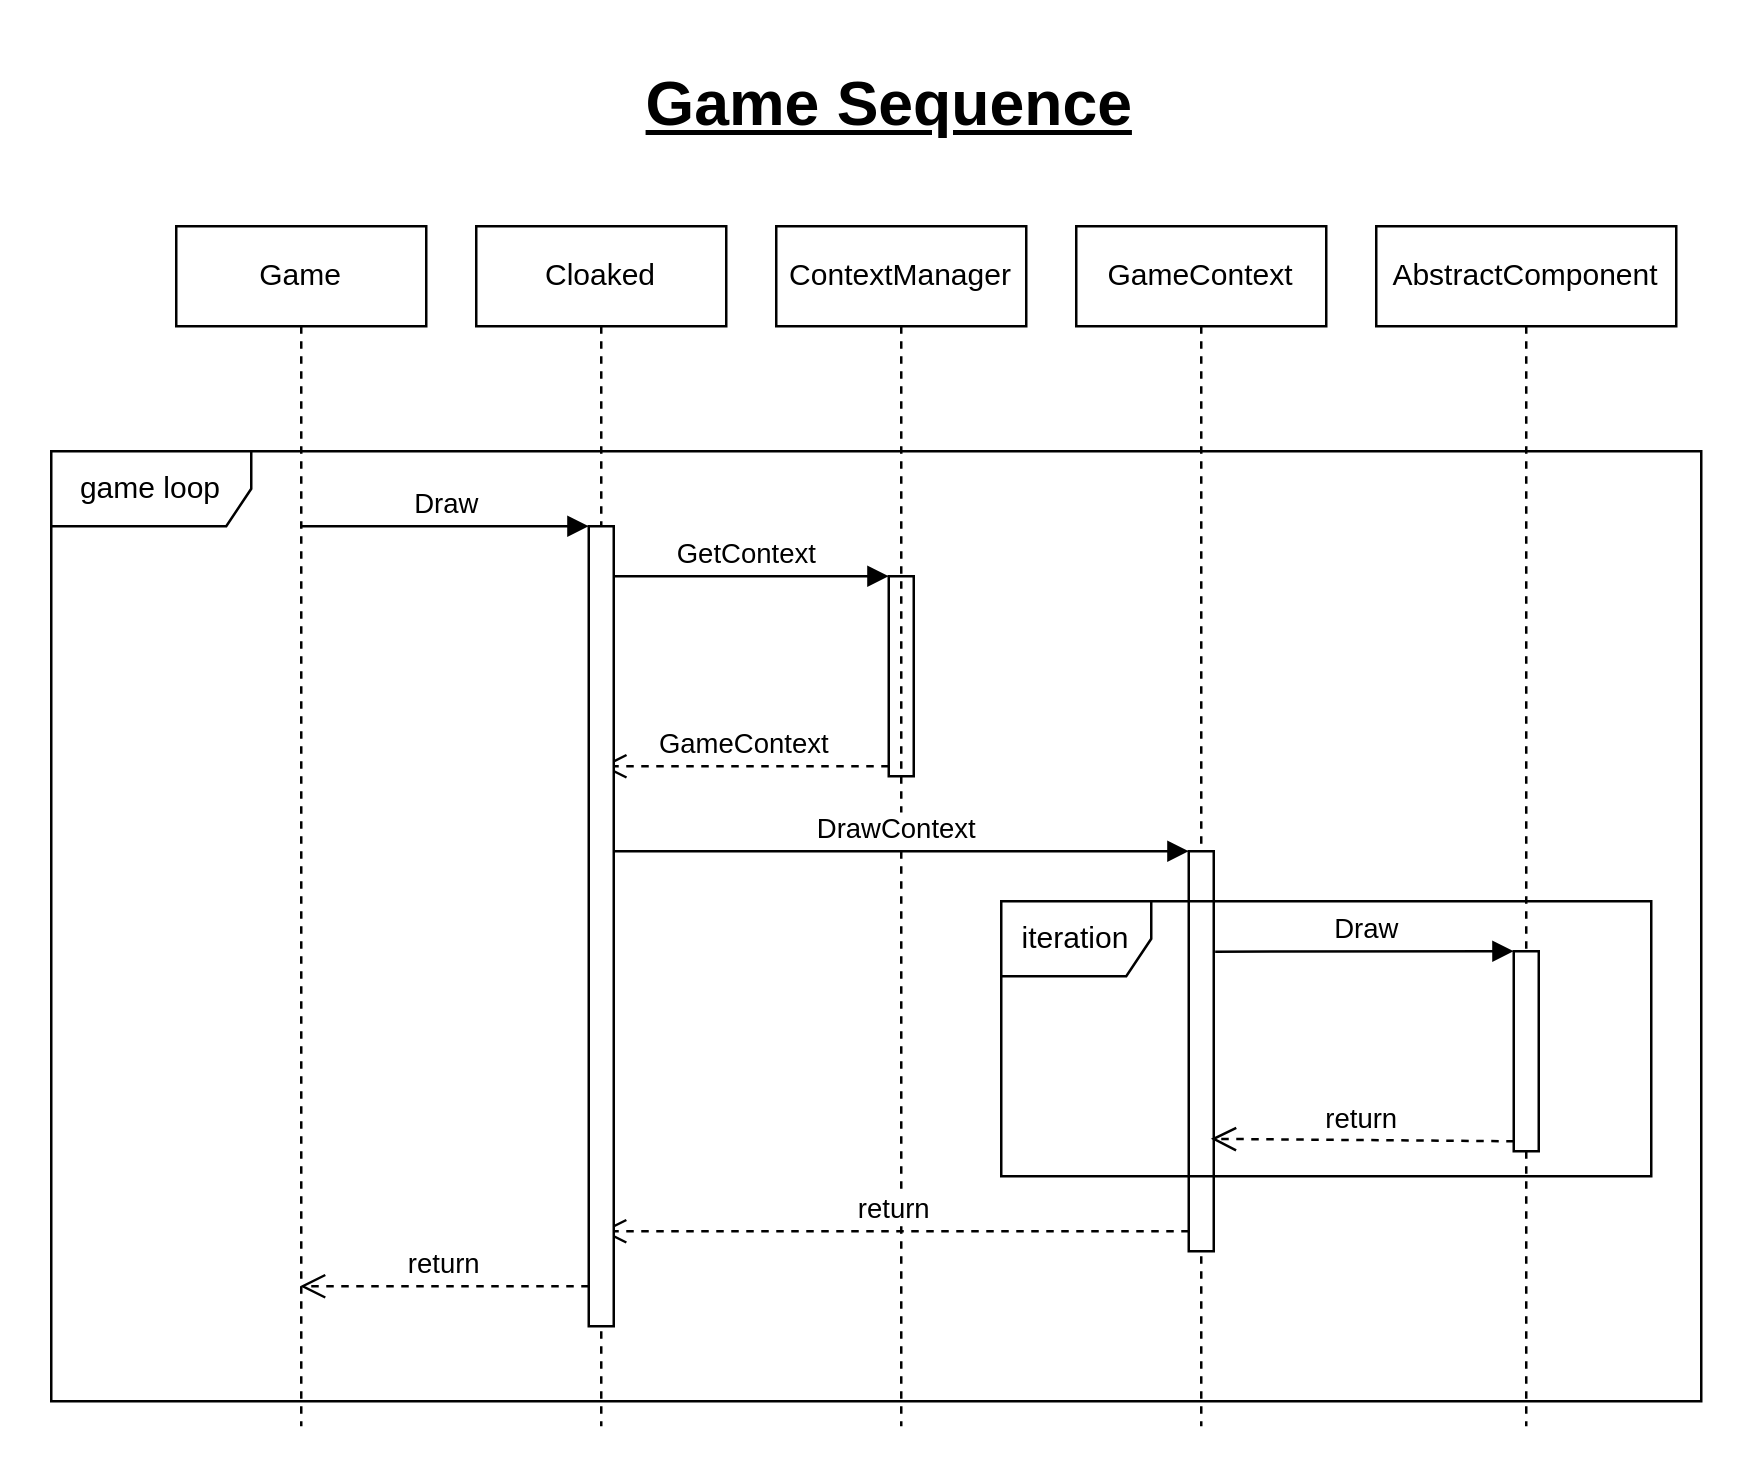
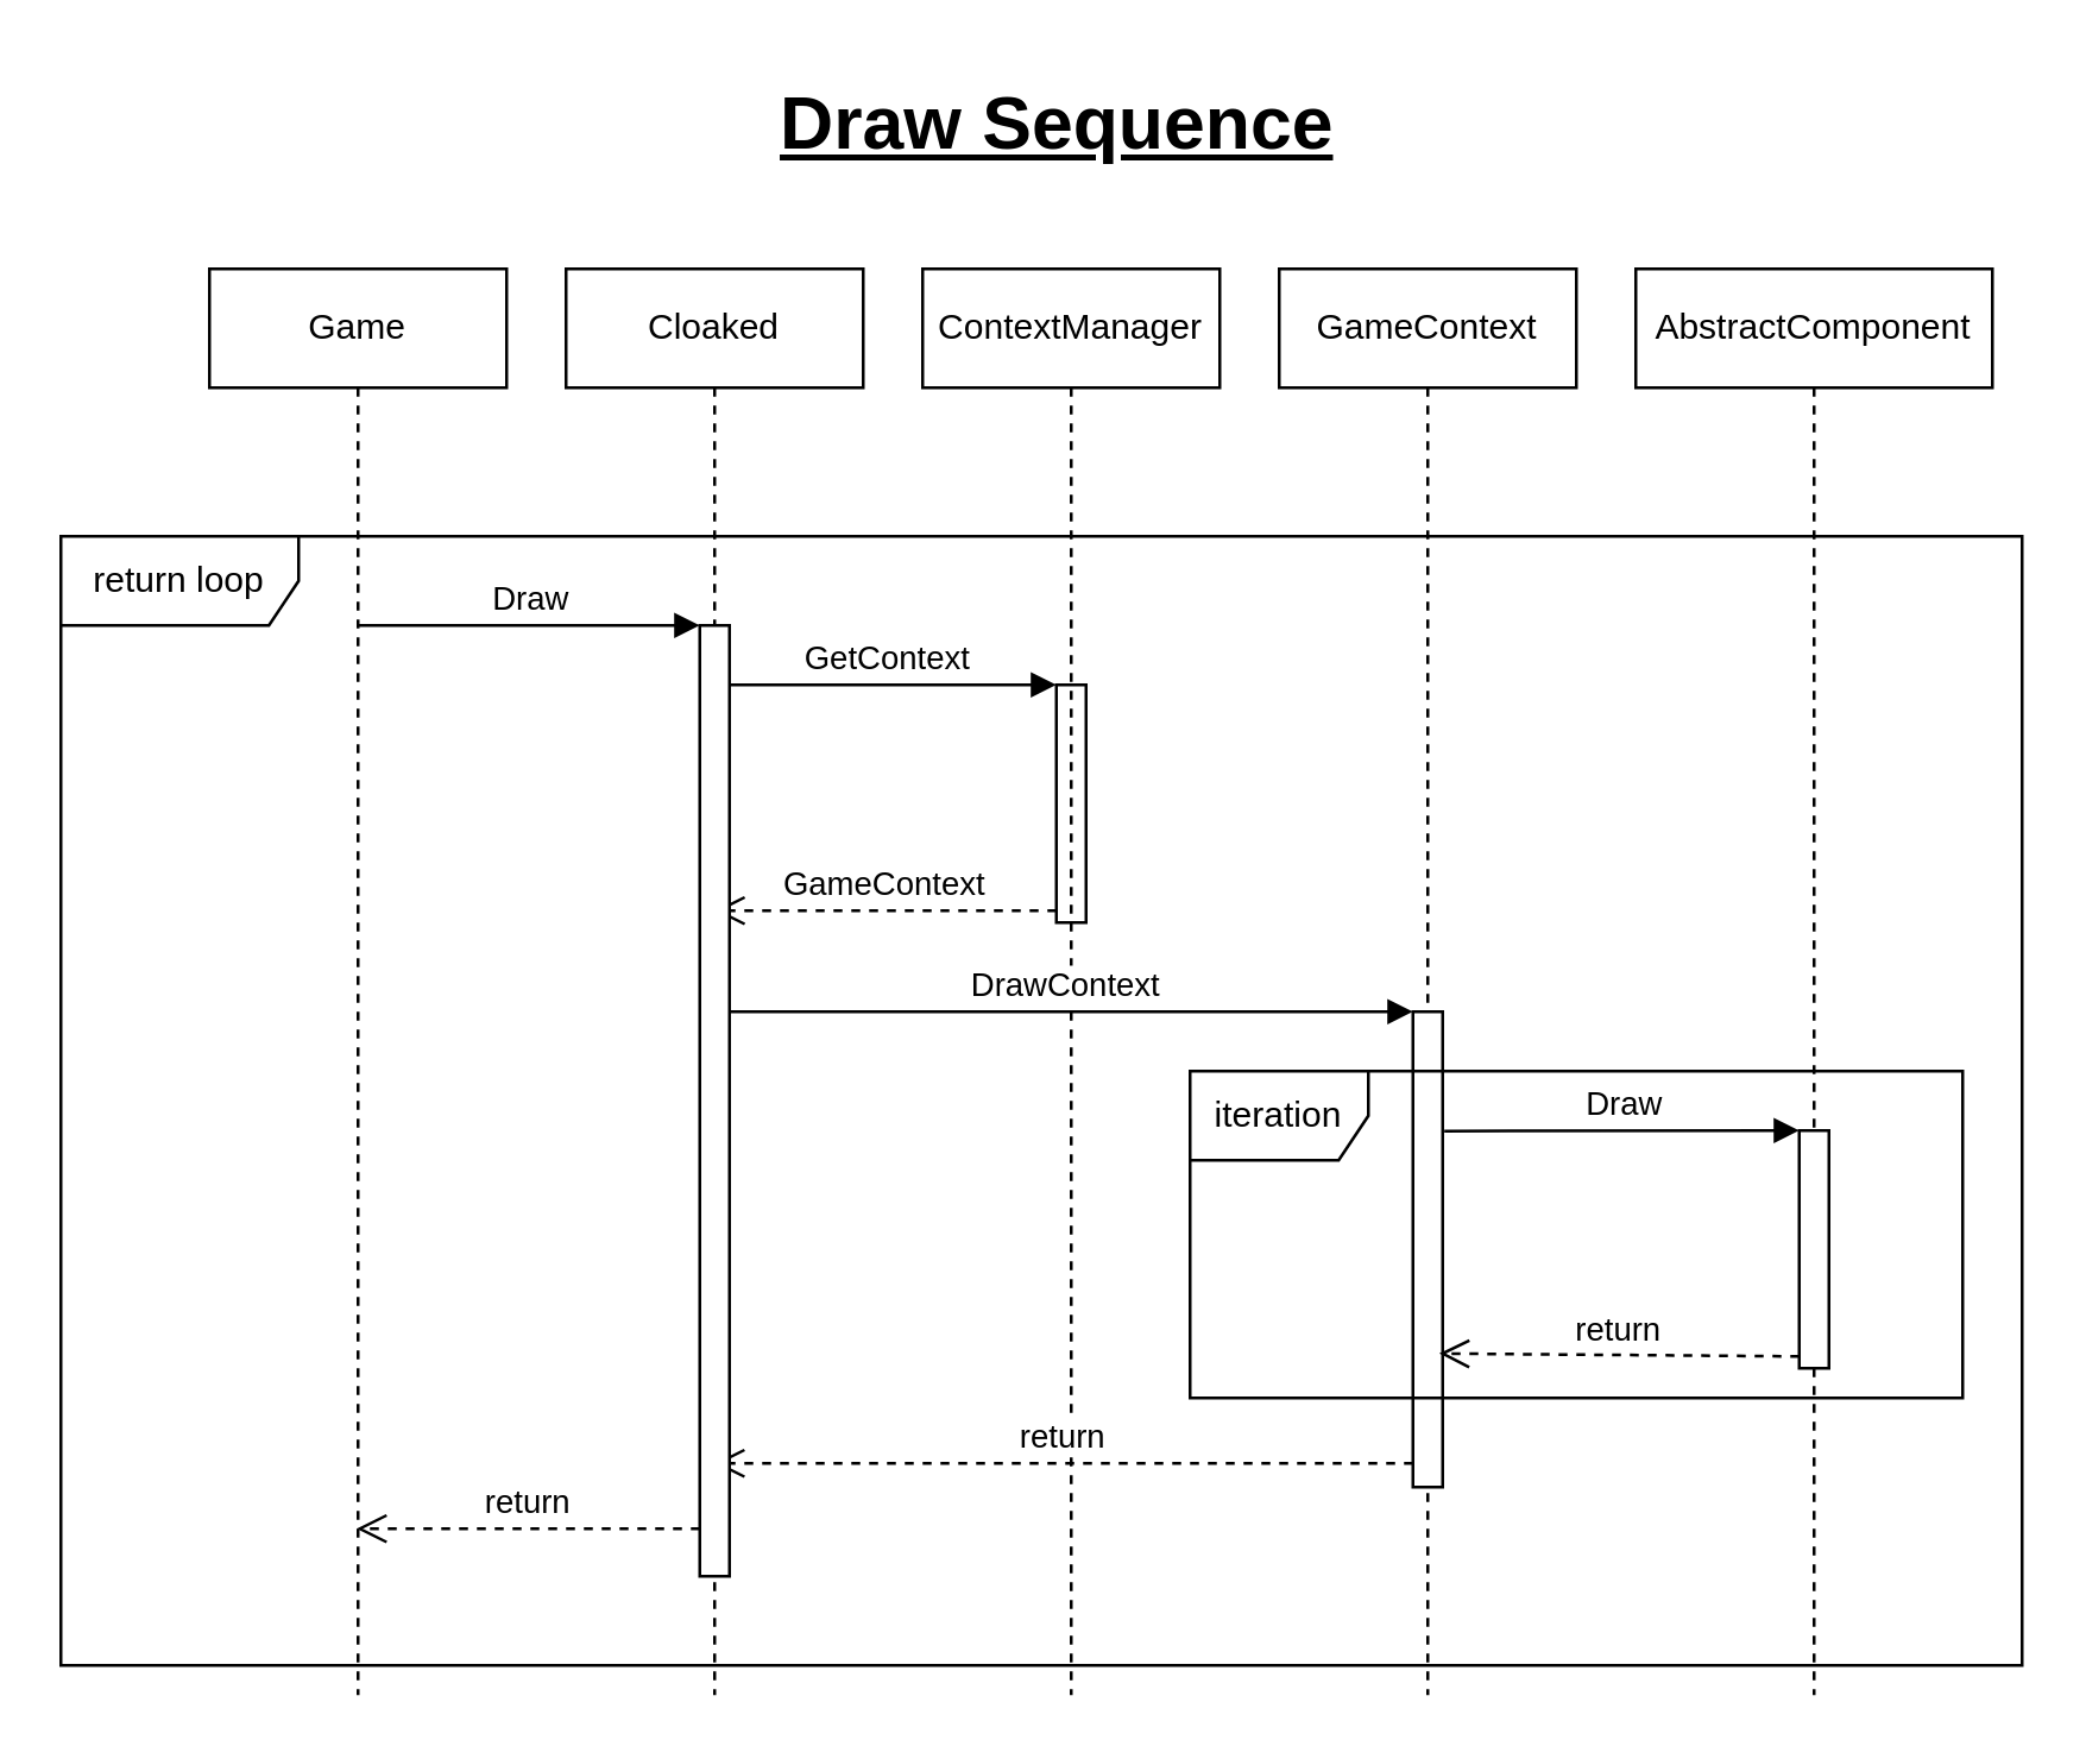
  <mxCell id="0" />
  <mxCell id="1" parent="0" />
  <mxCell id="2" value="" style="html=1;points=[];perimeter=orthogonalPerimeter;" vertex="1" parent="1"><mxGeometry x="355" y="230" width="10" height="80" as="geometry" /></mxCell>
  <mxCell id="3" value="GetContext" style="html=1;verticalAlign=bottom;endArrow=block;entryX=0;entryY=0;" edge="1" target="2" parent="1"><mxGeometry relative="1" as="geometry"><mxPoint x="240" y="230" as="sourcePoint" /></mxGeometry></mxCell>
  <mxCell id="4" value="GameContext" style="html=1;verticalAlign=bottom;endArrow=open;dashed=1;endSize=8;exitX=0;exitY=0.95;" edge="1" source="2" parent="1"><mxGeometry relative="1" as="geometry"><mxPoint x="240" y="306" as="targetPoint" /></mxGeometry></mxCell>
  <mxCell id="5" value="Cloaked" style="shape=umlLifeline;perimeter=lifelinePerimeter;whiteSpace=wrap;html=1;container=1;collapsible=0;recursiveResize=0;outlineConnect=0;" vertex="1" parent="1"><mxGeometry x="190" y="90" width="100" height="480" as="geometry" /></mxCell>
  <mxCell id="6" value="ContextManager" style="shape=umlLifeline;perimeter=lifelinePerimeter;whiteSpace=wrap;html=1;container=1;collapsible=0;recursiveResize=0;outlineConnect=0;" vertex="1" parent="1"><mxGeometry x="310" y="90" width="100" height="480" as="geometry" /></mxCell>
  <mxCell id="7" value="GameContext" style="shape=umlLifeline;perimeter=lifelinePerimeter;whiteSpace=wrap;html=1;container=1;collapsible=0;recursiveResize=0;outlineConnect=0;" vertex="1" parent="1"><mxGeometry x="430" y="90" width="100" height="480" as="geometry" /></mxCell>
  <mxCell id="8" value="" style="html=1;points=[];perimeter=orthogonalPerimeter;" vertex="1" parent="1"><mxGeometry x="475" y="340" width="10" height="160" as="geometry" /></mxCell>
  <mxCell id="9" value="DrawContext" style="html=1;verticalAlign=bottom;endArrow=block;entryX=0;entryY=0;" edge="1" target="8" parent="1"><mxGeometry relative="1" as="geometry"><mxPoint x="240" y="340" as="sourcePoint" /></mxGeometry></mxCell>
  <mxCell id="10" value="return" style="html=1;verticalAlign=bottom;endArrow=open;dashed=1;endSize=8;exitX=0;exitY=0.95;" edge="1" source="8" parent="1"><mxGeometry relative="1" as="geometry"><mxPoint x="239.929" y="492" as="targetPoint" /></mxGeometry></mxCell>
  <mxCell id="11" value="AbstractComponent" style="shape=umlLifeline;perimeter=lifelinePerimeter;whiteSpace=wrap;html=1;container=1;collapsible=0;recursiveResize=0;outlineConnect=0;" vertex="1" parent="1"><mxGeometry x="550" y="90" width="120" height="480" as="geometry" /></mxCell>
  <mxCell id="12" value="" style="html=1;points=[];perimeter=orthogonalPerimeter;" vertex="1" parent="1"><mxGeometry x="605" y="380" width="10" height="80" as="geometry" /></mxCell>
  <mxCell id="13" value="Draw" style="html=1;verticalAlign=bottom;endArrow=block;entryX=0;entryY=0;exitX=1.057;exitY=0.251;exitDx=0;exitDy=0;exitPerimeter=0;" edge="1" target="12" parent="1" source="8"><mxGeometry relative="1" as="geometry"><mxPoint x="480" y="380" as="sourcePoint" /></mxGeometry></mxCell>
  <mxCell id="14" value="return" style="html=1;verticalAlign=bottom;endArrow=open;dashed=1;endSize=8;exitX=0;exitY=0.95;entryX=0.886;entryY=0.719;entryDx=0;entryDy=0;entryPerimeter=0;" edge="1" source="12" parent="1" target="8"><mxGeometry relative="1" as="geometry"><mxPoint x="490" y="456" as="targetPoint" /></mxGeometry></mxCell>
  <mxCell id="15" value="iteration" style="shape=umlFrame;whiteSpace=wrap;html=1;width=60;height=30;" vertex="1" parent="1"><mxGeometry x="400" y="360" width="260" height="110" as="geometry" /></mxCell>
  <mxCell id="16" value="Game" style="shape=umlLifeline;perimeter=lifelinePerimeter;whiteSpace=wrap;html=1;container=1;collapsible=0;recursiveResize=0;outlineConnect=0;" vertex="1" parent="1"><mxGeometry x="70" y="90" width="100" height="480" as="geometry" /></mxCell>
  <mxCell id="17" value="" style="html=1;points=[];perimeter=orthogonalPerimeter;" vertex="1" parent="1"><mxGeometry x="235" y="210" width="10" height="320" as="geometry" /></mxCell>
  <mxCell id="18" value="Draw" style="html=1;verticalAlign=bottom;endArrow=block;entryX=0;entryY=0;" edge="1" target="17" parent="1"><mxGeometry relative="1" as="geometry"><mxPoint x="120" y="210" as="sourcePoint" /></mxGeometry></mxCell>
  <mxCell id="19" value="return" style="html=1;verticalAlign=bottom;endArrow=open;dashed=1;endSize=8;exitX=0;exitY=0.95;" edge="1" source="17" parent="1" target="16"><mxGeometry relative="1" as="geometry"><mxPoint x="120" y="286" as="targetPoint" /></mxGeometry></mxCell>
- <mxCell id="20" value="Game&amp;nbsp;Sequence" style="text;html=1;align=center;verticalAlign=middle;resizable=0;points=[];autosize=1;fontSize=25;fontStyle=5" vertex="1" parent="1"><mxGeometry x="255" y="20" width="200" height="40" as="geometry" /></mxCell>
- <mxCell id="21" value="game loop" style="shape=umlFrame;whiteSpace=wrap;html=1;width=80;height=30;" vertex="1" parent="1"><mxGeometry x="20" y="180" width="660" height="380" as="geometry" /></mxCell>
+ <mxCell id="20" value="Draw&amp;nbsp;Sequence" style="text;html=1;align=center;verticalAlign=middle;resizable=0;points=[];autosize=1;fontSize=25;fontStyle=5" vertex="1" parent="1"><mxGeometry x="255" y="20" width="200" height="40" as="geometry" /></mxCell>
+ <mxCell id="21" value="return loop" style="shape=umlFrame;whiteSpace=wrap;html=1;width=80;height=30;" vertex="1" parent="1"><mxGeometry x="20" y="180" width="660" height="380" as="geometry" /></mxCell>
